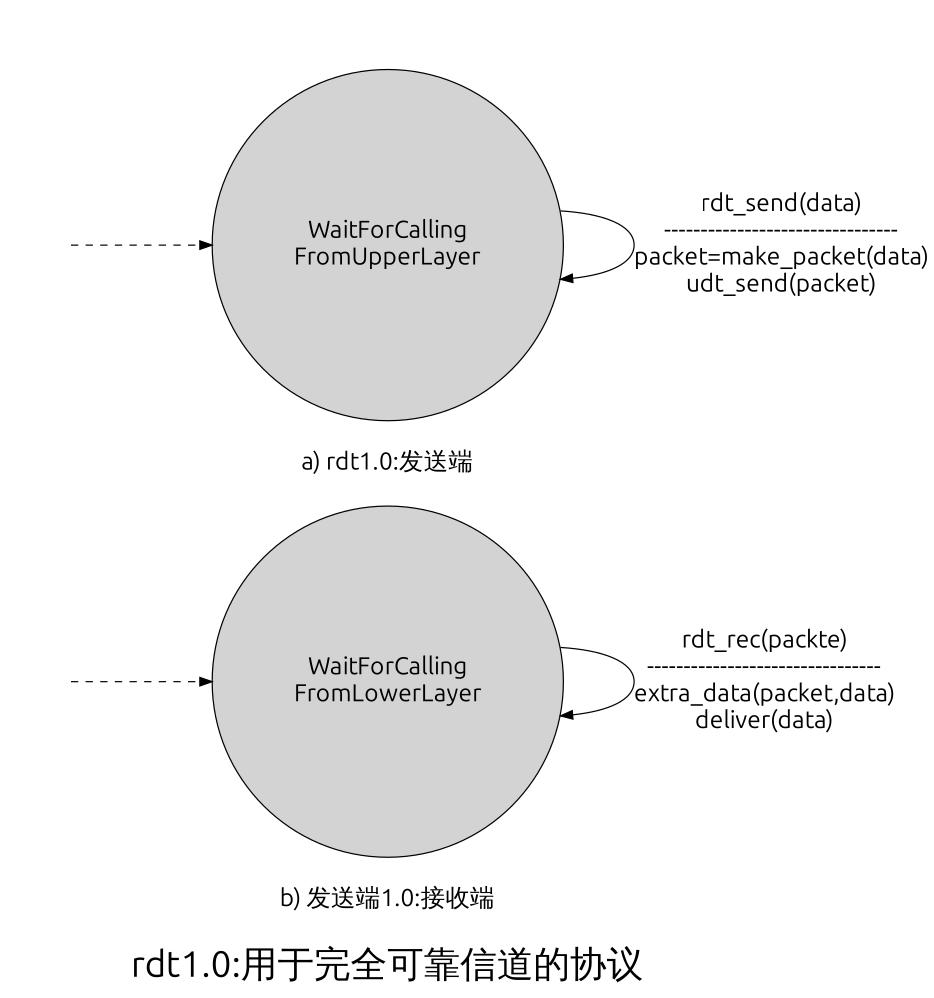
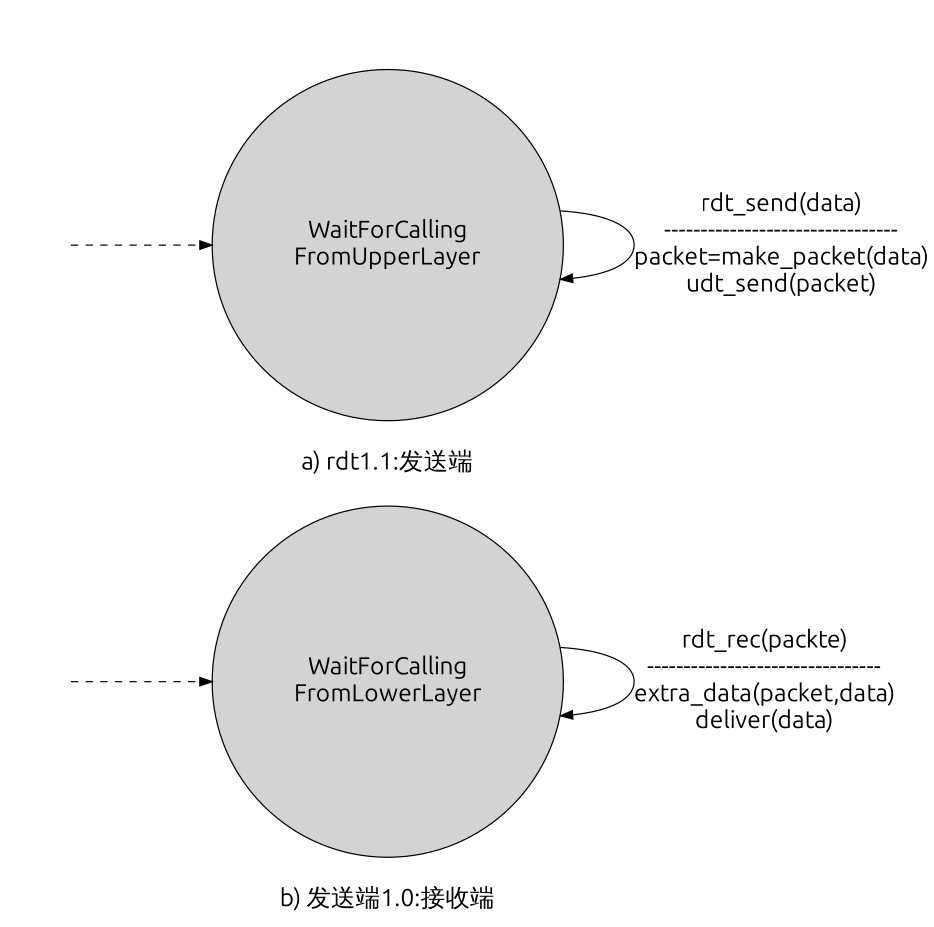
  digraph {
    fontname=Ubuntu
    nodesep=0.8
    ranksep=0.2
    node [fontname=Ubuntu shape=plaintext style=invis]
    edge [fontname=Ubuntu style=invis]
    null2
    n2 [fixedsize=true fontsize=20 label="WaitForCalling\nFromUpperLayer" shape=circle style=filled width=4]
    null4
    n4 [fixedsize=true fontsize=20 label="WaitForCalling\nFromLowerLayer" shape=circle style=filled width=4]
    null3
-   n6 [fontsize=20 label="a) rdt1.0:发送端" style=""]
+   n6 [fontsize=20 label="a) rdt1.1:发送端" style=""]
    n7 [fontsize=20 label="b) 发送端1.0:接收端" style=""]
    null1
-   n9 [fontsize=30 label="rdt1.0:用于完全可靠信道的协议" style=""]
    subgraph sub_1 {
      rank=same
      null2
      n2
    }
    subgraph sub_2 {
      rank=same
      null4
      n4
    }
    null2 -> n2 [style=dashed]
    null2 -> null3
    n2 -> n2 [fontsize=20 label="rdt_send(data)\n--------------------------------\npacket=make_packet(data)\nudt_send(packet)" style=""]
    n2 -> n6
    null4 -> n4 [style=dashed]
    n4 -> n4 [fontsize=20 label="rdt_rec(packte)\n--------------------------------\nextra_data(packet,data)\ndeliver(data)" style=""]
    n4 -> n7
    null3 -> null4
    n6 -> n4
    n6 -> n4
-   n7 -> n9
    null1 -> null2
  }
